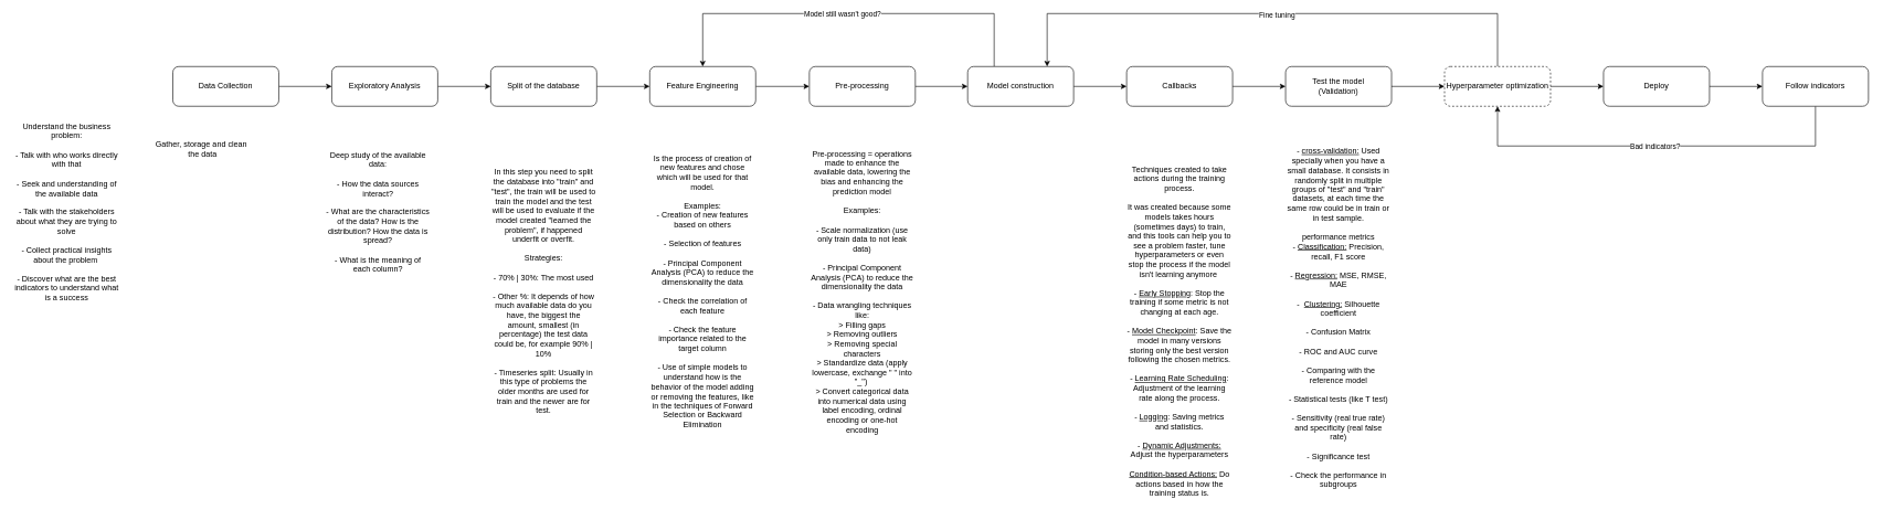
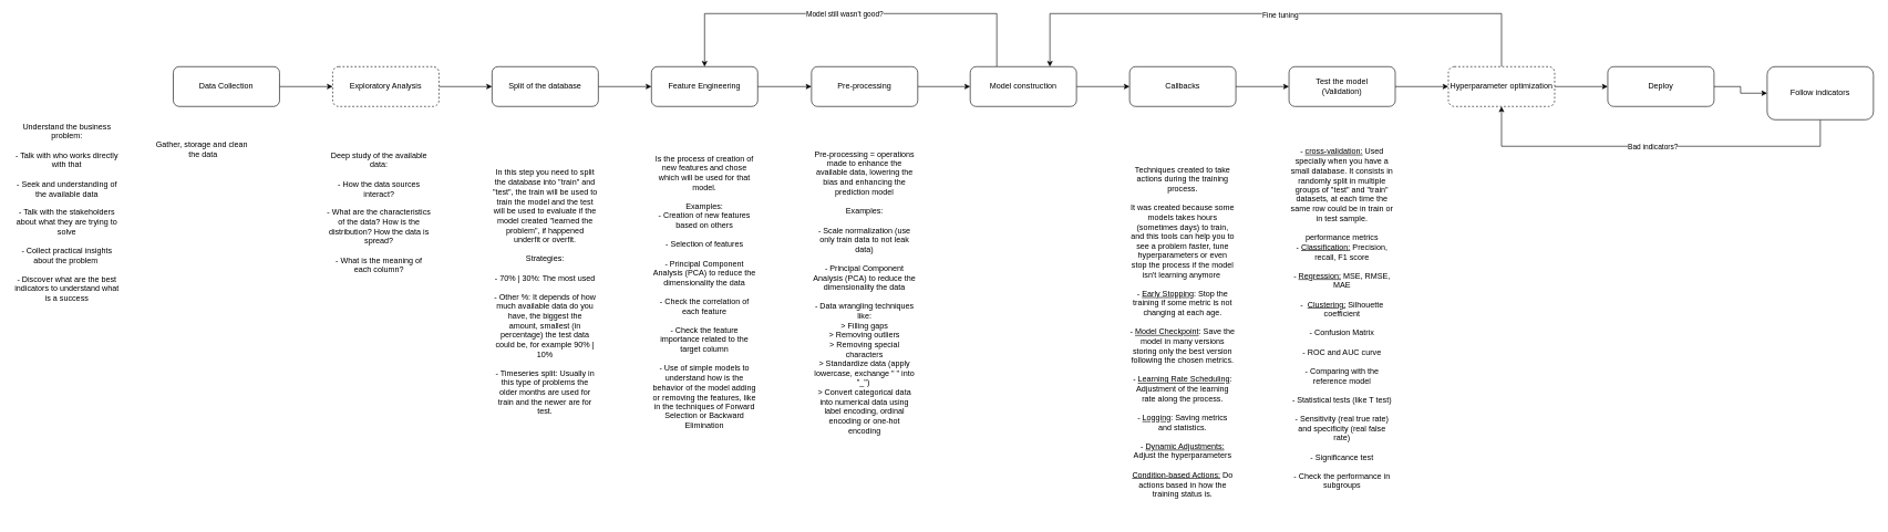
  <mxCell id="0" />
  <mxCell id="1" parent="0" />
  <mxCell id="2" value="Understand the business problem:&lt;br&gt;&lt;br&gt;- Talk with who works directly with that&lt;br&gt;&lt;br&gt;- Seek and understanding of the available data&lt;br&gt;&lt;br&gt;- Talk with the stakeholders about what they are trying to solve&lt;br&gt;&lt;br&gt;- Collect practical insights about the problem&amp;nbsp;&lt;br&gt;&lt;br&gt;- Discover what are the best indicators to understand what is a success" style="text;html=1;strokeColor=none;fillColor=none;align=center;verticalAlign=middle;whiteSpace=wrap;rounded=0;" parent="1" vertex="1"><mxGeometry x="20" y="180" width="160" height="280" as="geometry" /></mxCell>
  <mxCell id="3" style="edgeStyle=orthogonalEdgeStyle;rounded=0;orthogonalLoop=1;jettySize=auto;html=1;entryX=0;entryY=0.5;entryDx=0;entryDy=0;" parent="1" source="4" target="13" edge="1"><mxGeometry relative="1" as="geometry" /></mxCell>
- <mxCell id="4" value="Exploratory Analysis" style="rounded=1;whiteSpace=wrap;html=1;" parent="1" vertex="1"><mxGeometry x="500" y="100" width="160" height="60" as="geometry" /></mxCell>
+ <mxCell id="4" value="Exploratory Analysis" style="rounded=1;whiteSpace=wrap;html=1;dashed=1;" parent="1" vertex="1"><mxGeometry x="500" y="100" width="160" height="60" as="geometry" /></mxCell>
  <mxCell id="5" value="Deep study of the available data:&lt;br&gt;&lt;br&gt;- How the data sources interact?&lt;br&gt;&lt;br&gt;- What are the characteristics of the data? How is the distribution? How the data is spread?&lt;br&gt;&lt;br&gt;- What is the meaning of each column?" style="text;html=1;strokeColor=none;fillColor=none;align=center;verticalAlign=middle;whiteSpace=wrap;rounded=0;" parent="1" vertex="1"><mxGeometry x="490" y="180" width="160" height="280" as="geometry" /></mxCell>
  <mxCell id="6" style="edgeStyle=orthogonalEdgeStyle;rounded=0;orthogonalLoop=1;jettySize=auto;html=1;entryX=0;entryY=0.5;entryDx=0;entryDy=0;" edge="1" parent="1" source="7" target="21"><mxGeometry relative="1" as="geometry" /></mxCell>
  <mxCell id="7" value="Pre-processing" style="rounded=1;whiteSpace=wrap;html=1;" parent="1" vertex="1"><mxGeometry x="1221" y="100" width="160" height="60" as="geometry" /></mxCell>
  <mxCell id="8" value="Pre-processing = operations made to enhance the available data, lowering the bias and enhancing the prediction model&lt;br&gt;&lt;br&gt;Examples:&lt;br&gt;&lt;br&gt;-&amp;nbsp;Scale normalization (use only train data to not leak data)&lt;br&gt;&lt;br&gt;- Principal Component Analysis (PCA) to reduce the dimensionality the data&lt;br&gt;&lt;br&gt;- Data wrangling techniques like:&lt;br&gt;&amp;gt; Filling gaps&lt;br&gt;&amp;gt; Removing outliers&lt;br&gt;&amp;gt; Removing special characters&lt;br&gt;&amp;gt; Standardize data (apply lowercase, exchange &quot; &quot; into &quot;_&quot;)&amp;nbsp;&lt;br&gt;&amp;gt; Convert categorical data into numerical data using label encoding, ordinal encoding or one-hot encoding" style="text;html=1;strokeColor=none;fillColor=none;align=center;verticalAlign=middle;whiteSpace=wrap;rounded=0;" parent="1" vertex="1"><mxGeometry x="1221" y="180" width="160" height="520" as="geometry" /></mxCell>
  <mxCell id="9" style="edgeStyle=orthogonalEdgeStyle;rounded=0;orthogonalLoop=1;jettySize=auto;html=1;entryX=0;entryY=0.5;entryDx=0;entryDy=0;" parent="1" source="10" target="7" edge="1"><mxGeometry relative="1" as="geometry" /></mxCell>
  <mxCell id="10" value="Feature Engineering" style="rounded=1;whiteSpace=wrap;html=1;" parent="1" vertex="1"><mxGeometry x="980" y="100" width="160" height="60" as="geometry" /></mxCell>
  <mxCell id="11" value="Is the process of creation of new features and chose which will be used for that model.&lt;br&gt;&lt;br&gt;Examples:&lt;br&gt;- Creation of new features based on others&lt;br&gt;&lt;br&gt;- Selection of features&lt;br&gt;&lt;br&gt;-&amp;nbsp;Principal Component Analysis (PCA) to reduce the dimensionality the data&lt;br&gt;&lt;br&gt;- Check the correlation of each feature&lt;br&gt;&lt;br&gt;- Check the feature importance related to the target column&lt;br&gt;&lt;br&gt;- Use of simple models to understand how is the behavior of the model adding or removing the features, like in the techniques of&amp;nbsp;Forward Selection or&amp;nbsp;Backward Elimination" style="text;html=1;strokeColor=none;fillColor=none;align=center;verticalAlign=middle;whiteSpace=wrap;rounded=0;" parent="1" vertex="1"><mxGeometry x="980" y="180" width="160" height="520" as="geometry" /></mxCell>
  <mxCell id="12" style="edgeStyle=orthogonalEdgeStyle;rounded=0;orthogonalLoop=1;jettySize=auto;html=1;entryX=0;entryY=0.5;entryDx=0;entryDy=0;" parent="1" source="13" target="10" edge="1"><mxGeometry relative="1" as="geometry" /></mxCell>
  <mxCell id="13" value="Split of the database" style="rounded=1;whiteSpace=wrap;html=1;" parent="1" vertex="1"><mxGeometry x="740" y="100" width="160" height="60" as="geometry" /></mxCell>
  <mxCell id="14" value="In this step you need to split the database into &quot;train&quot; and &quot;test&quot;, the train will be used to train the model and the test will be used to evaluate if the model created &quot;learned the problem&quot;, if happened underfit or overfit.&lt;br&gt;&lt;br&gt;Strategies:&lt;br&gt;&lt;br&gt;- 70% | 30%: The most used&lt;br&gt;&lt;br&gt;- Other %: It depends of how much available data do you have, the biggest the amount, smallest (in percentage) the test data could be, for example 90% | 10%&lt;br&gt;&lt;br&gt;- Timeseries split: Usually in this type of problems the older months are used for train and the newer are for test." style="text;html=1;strokeColor=none;fillColor=none;align=center;verticalAlign=middle;whiteSpace=wrap;rounded=0;" parent="1" vertex="1"><mxGeometry x="740" y="180" width="160" height="520" as="geometry" /></mxCell>
  <mxCell id="15" style="edgeStyle=orthogonalEdgeStyle;rounded=0;orthogonalLoop=1;jettySize=auto;html=1;entryX=0;entryY=0.5;entryDx=0;entryDy=0;" edge="1" parent="1" source="16" target="4"><mxGeometry relative="1" as="geometry" /></mxCell>
  <mxCell id="16" value="Data Collection" style="rounded=1;whiteSpace=wrap;html=1;" vertex="1" parent="1"><mxGeometry x="260" y="100" width="160" height="60" as="geometry" /></mxCell>
  <mxCell id="17" value="Gather, storage and clean&amp;nbsp; the data" style="text;html=1;strokeColor=none;fillColor=none;align=center;verticalAlign=middle;whiteSpace=wrap;rounded=0;" vertex="1" parent="1"><mxGeometry x="225" y="185" width="160" height="80" as="geometry" /></mxCell>
  <mxCell id="18" style="edgeStyle=orthogonalEdgeStyle;rounded=0;orthogonalLoop=1;jettySize=auto;html=1;exitX=0.25;exitY=0;exitDx=0;exitDy=0;entryX=0.5;entryY=0;entryDx=0;entryDy=0;" edge="1" parent="1" source="21" target="10"><mxGeometry relative="1" as="geometry"><Array as="points"><mxPoint x="1500" y="20" /><mxPoint x="1060" y="20" /></Array></mxGeometry></mxCell>
  <mxCell id="19" value="Model still wasn't good?" style="edgeLabel;html=1;align=center;verticalAlign=middle;resizable=0;points=[];" vertex="1" connectable="0" parent="18"><mxGeometry x="-0.051" y="3" relative="1" as="geometry"><mxPoint x="-25" y="-3" as="offset" /></mxGeometry></mxCell>
  <mxCell id="20" style="edgeStyle=orthogonalEdgeStyle;rounded=0;orthogonalLoop=1;jettySize=auto;html=1;entryX=0;entryY=0.5;entryDx=0;entryDy=0;" edge="1" parent="1" source="21" target="35"><mxGeometry relative="1" as="geometry" /></mxCell>
  <mxCell id="21" value="Model construction" style="rounded=1;whiteSpace=wrap;html=1;" vertex="1" parent="1"><mxGeometry x="1460" y="100" width="160" height="60" as="geometry" /></mxCell>
  <mxCell id="22" style="edgeStyle=orthogonalEdgeStyle;rounded=0;orthogonalLoop=1;jettySize=auto;html=1;entryX=0;entryY=0.5;entryDx=0;entryDy=0;" edge="1" parent="1" source="23" target="27"><mxGeometry relative="1" as="geometry" /></mxCell>
  <mxCell id="23" value="Test the model&lt;br&gt;(Validation)" style="rounded=1;whiteSpace=wrap;html=1;" vertex="1" parent="1"><mxGeometry x="1940" y="100" width="160" height="60" as="geometry" /></mxCell>
  <mxCell id="24" style="edgeStyle=orthogonalEdgeStyle;rounded=0;orthogonalLoop=1;jettySize=auto;html=1;entryX=0.75;entryY=0;entryDx=0;entryDy=0;" edge="1" parent="1" source="27" target="21"><mxGeometry relative="1" as="geometry"><Array as="points"><mxPoint x="2260" y="20" /><mxPoint x="1580" y="20" /></Array></mxGeometry></mxCell>
  <mxCell id="25" value="Fine tuning" style="edgeLabel;html=1;align=center;verticalAlign=middle;resizable=0;points=[];" vertex="1" connectable="0" parent="24"><mxGeometry x="-0.015" y="2" relative="1" as="geometry"><mxPoint as="offset" /></mxGeometry></mxCell>
  <mxCell id="26" style="edgeStyle=orthogonalEdgeStyle;rounded=0;orthogonalLoop=1;jettySize=auto;html=1;" edge="1" parent="1" source="27" target="29"><mxGeometry relative="1" as="geometry" /></mxCell>
  <mxCell id="27" value="Hyperparameter optimization" style="rounded=1;whiteSpace=wrap;html=1;dashed=1;" vertex="1" parent="1"><mxGeometry x="2180" y="100" width="160" height="60" as="geometry" /></mxCell>
  <mxCell id="28" style="edgeStyle=orthogonalEdgeStyle;rounded=0;orthogonalLoop=1;jettySize=auto;html=1;entryX=0;entryY=0.5;entryDx=0;entryDy=0;" edge="1" parent="1" source="29" target="32"><mxGeometry relative="1" as="geometry" /></mxCell>
  <mxCell id="29" value="Deploy" style="rounded=1;whiteSpace=wrap;html=1;" vertex="1" parent="1"><mxGeometry x="2420" y="100" width="160" height="60" as="geometry" /></mxCell>
  <mxCell id="30" style="edgeStyle=orthogonalEdgeStyle;rounded=0;orthogonalLoop=1;jettySize=auto;html=1;exitX=0.5;exitY=1;exitDx=0;exitDy=0;entryX=0.5;entryY=1;entryDx=0;entryDy=0;" edge="1" parent="1" source="32" target="27"><mxGeometry relative="1" as="geometry"><mxPoint x="1600" y="190" as="targetPoint" /><Array as="points"><mxPoint x="2500" y="220" /><mxPoint x="2020" y="220" /></Array></mxGeometry></mxCell>
  <mxCell id="31" value="Bad indicators?" style="edgeLabel;html=1;align=center;verticalAlign=middle;resizable=0;points=[];" vertex="1" connectable="0" parent="30"><mxGeometry x="0.009" relative="1" as="geometry"><mxPoint as="offset" /></mxGeometry></mxCell>
- <mxCell id="32" value="Follow indicators" style="rounded=1;whiteSpace=wrap;html=1;" vertex="1" parent="1"><mxGeometry x="2660" y="100" width="160" height="60" as="geometry" /></mxCell>
+ <mxCell id="32" value="Follow indicators" style="rounded=1;whiteSpace=wrap;html=1;" vertex="1" parent="1"><mxGeometry x="2660" y="100" width="160" height="80" as="geometry" /></mxCell>
  <mxCell id="33" value="- &lt;u&gt;cross-validation:&lt;/u&gt; Used specially when you have a small database. It consists in randomly split in multiple groups of &quot;test&quot; and &quot;train&quot; datasets, at each time the same row could be in train or in test sample.&lt;br&gt;&lt;br&gt;performance metrics&lt;br&gt;-&amp;nbsp;&lt;u&gt;Classification:&lt;/u&gt; Precision, recall, F1 score&lt;br&gt;&lt;br&gt;-&amp;nbsp;&lt;u&gt;Regression:&lt;/u&gt; MSE, RMSE, MAE&lt;br&gt;&lt;br&gt;-&amp;nbsp;&amp;nbsp;&lt;u&gt;Clustering:&lt;/u&gt; Silhouette coefficient&lt;br&gt;&lt;br&gt;- Confusion Matrix&lt;br&gt;&lt;br&gt;- ROC and AUC curve&lt;br&gt;&lt;br&gt;- Comparing with the reference model&lt;br&gt;&lt;br&gt;- Statistical tests (like T test)&lt;br&gt;&lt;br&gt;- Sensitivity (real true rate) and specificity (real false rate)&lt;br&gt;&lt;br&gt;- Significance test&lt;br&gt;&lt;br&gt;- Check the performance in subgroups" style="text;html=1;strokeColor=none;fillColor=none;align=center;verticalAlign=middle;whiteSpace=wrap;rounded=0;" vertex="1" parent="1"><mxGeometry x="1940" y="220" width="160" height="520" as="geometry" /></mxCell>
  <mxCell id="34" style="edgeStyle=orthogonalEdgeStyle;rounded=0;orthogonalLoop=1;jettySize=auto;html=1;entryX=0;entryY=0.5;entryDx=0;entryDy=0;" edge="1" parent="1" source="35" target="23"><mxGeometry relative="1" as="geometry" /></mxCell>
  <mxCell id="35" value="Callbacks" style="rounded=1;whiteSpace=wrap;html=1;" vertex="1" parent="1"><mxGeometry x="1700" y="100" width="160" height="60" as="geometry" /></mxCell>
  <mxCell id="36" value="Techniques created to take actions during the training process.&lt;br&gt;&lt;br&gt;It was created because some models takes hours (sometimes days) to train, and this tools can help you to see a problem faster, tune hyperparameters or even stop the process if the model isn't learning anymore&amp;nbsp;&lt;br&gt;&lt;br&gt;- &lt;u&gt;Early Stopping&lt;/u&gt;: Stop the training if some metric is not changing at each age.&lt;br&gt;&lt;br&gt;- &lt;u&gt;Model Checkpoint&lt;/u&gt;: Save the model in many versions storing only the best version following the chosen metrics.&lt;br&gt;&lt;br&gt;- &lt;u&gt;Learning Rate Scheduling&lt;/u&gt;: Adjustment of the learning rate along the process.&lt;br&gt;&lt;br&gt;- &lt;u&gt;Logging&lt;/u&gt;: Saving metrics and statistics.&lt;br&gt;&lt;br&gt;- &lt;u&gt;Dynamic Adjustments:&lt;/u&gt; Adjust the hyperparameters&lt;br&gt;&lt;br&gt;&lt;u&gt;Condition-based Actions:&lt;/u&gt; Do actions based in how the training status is." style="text;html=1;strokeColor=none;fillColor=none;align=center;verticalAlign=middle;whiteSpace=wrap;rounded=0;" vertex="1" parent="1"><mxGeometry x="1700" y="220" width="160" height="560" as="geometry" /></mxCell>
